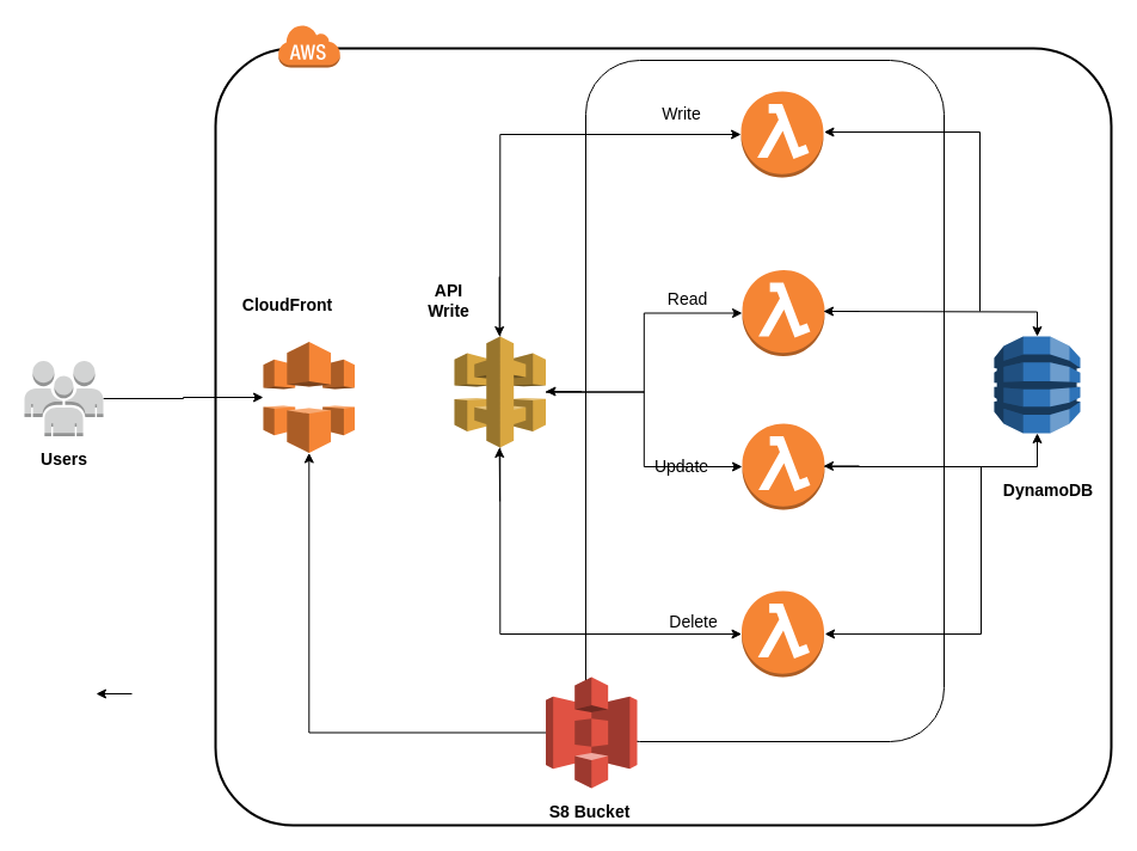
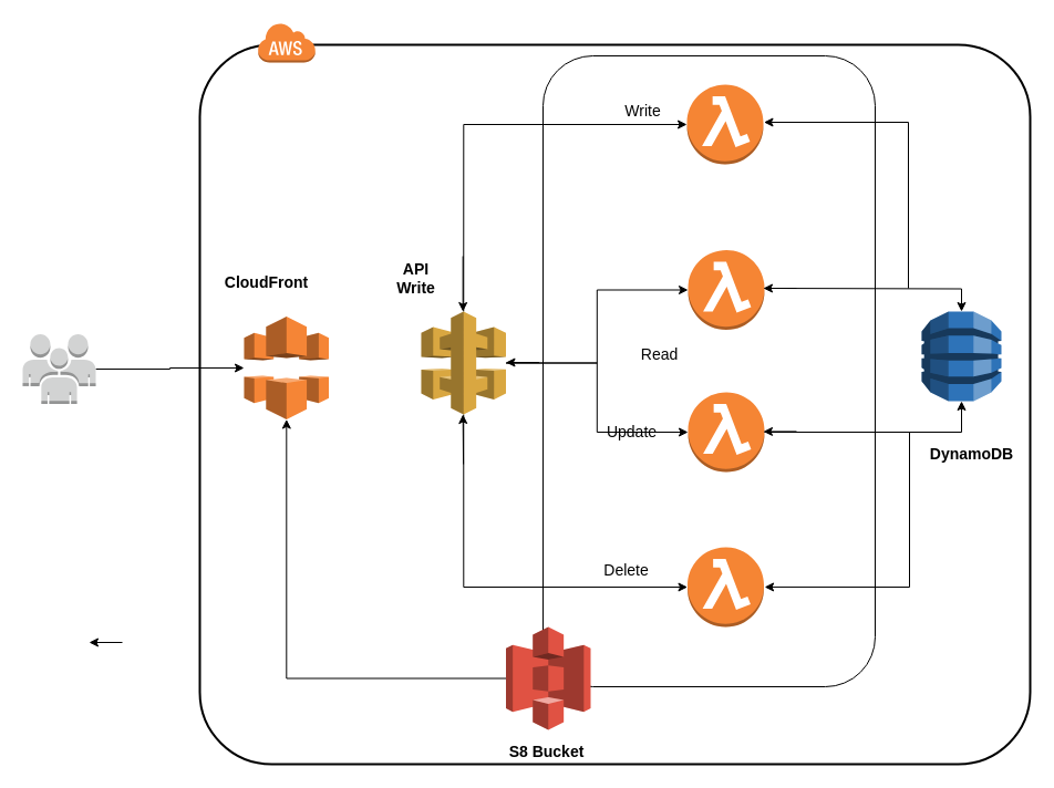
  <mxCell id="0" />
  <mxCell id="1" parent="0" />
  <mxCell id="2" value="" style="rounded=1;whiteSpace=wrap;html=1;fillColor=none;" vertex="1" parent="1"><mxGeometry x="490" y="50" width="300" height="570" as="geometry" /></mxCell>
  <mxCell id="3" value="" style="rounded=1;arcSize=10;dashed=0;fillColor=none;gradientColor=none;strokeWidth=2;" parent="1" vertex="1"><mxGeometry x="180" y="40" width="750" height="650" as="geometry" /></mxCell>
  <mxCell id="4" value="" style="dashed=0;html=1;shape=mxgraph.aws3.cloud;fillColor=#F58536;gradientColor=none;dashed=0;" parent="1" vertex="1"><mxGeometry x="232.25" y="20" width="52" height="36" as="geometry" /></mxCell>
  <mxCell id="5" style="edgeStyle=orthogonalEdgeStyle;rounded=0;jumpStyle=none;jumpSize=21;orthogonalLoop=1;jettySize=auto;html=1;endArrow=classic;endFill=1;" edge="1" parent="1" source="6" target="27"><mxGeometry relative="1" as="geometry" /></mxCell>
  <mxCell id="6" value="" style="outlineConnect=0;dashed=0;verticalLabelPosition=bottom;verticalAlign=top;align=center;html=1;shape=mxgraph.aws3.users;fillColor=#D2D3D3;gradientColor=none;" parent="1" vertex="1"><mxGeometry x="20" y="301.5" width="66" height="63" as="geometry" /></mxCell>
  <mxCell id="7" style="edgeStyle=orthogonalEdgeStyle;rounded=0;orthogonalLoop=1;jettySize=auto;html=1;exitX=0.5;exitY=0;exitDx=0;exitDy=0;exitPerimeter=0;entryX=0;entryY=0.5;entryDx=0;entryDy=0;entryPerimeter=0;" parent="1" source="11" target="12" edge="1"><mxGeometry relative="1" as="geometry" /></mxCell>
  <mxCell id="8" style="edgeStyle=orthogonalEdgeStyle;rounded=0;orthogonalLoop=1;jettySize=auto;html=1;exitX=0.5;exitY=1;exitDx=0;exitDy=0;exitPerimeter=0;entryX=0;entryY=0.5;entryDx=0;entryDy=0;entryPerimeter=0;" parent="1" source="11" target="14" edge="1"><mxGeometry relative="1" as="geometry" /></mxCell>
  <mxCell id="9" style="edgeStyle=orthogonalEdgeStyle;rounded=0;orthogonalLoop=1;jettySize=auto;html=1;" edge="1" parent="1" source="11" target="23"><mxGeometry relative="1" as="geometry" /></mxCell>
  <mxCell id="10" style="edgeStyle=orthogonalEdgeStyle;rounded=0;orthogonalLoop=1;jettySize=auto;html=1;" edge="1" parent="1" source="11" target="13"><mxGeometry relative="1" as="geometry" /></mxCell>
  <mxCell id="11" value="" style="outlineConnect=0;dashed=0;verticalLabelPosition=bottom;verticalAlign=top;align=center;html=1;shape=mxgraph.aws3.api_gateway;fillColor=#D9A741;gradientColor=none;" parent="1" vertex="1"><mxGeometry x="380" y="281" width="76.5" height="93" as="geometry" /></mxCell>
  <mxCell id="12" value="" style="outlineConnect=0;dashed=0;verticalLabelPosition=bottom;verticalAlign=top;align=center;html=1;shape=mxgraph.aws3.lambda_function;fillColor=#F58534;gradientColor=none;" parent="1" vertex="1"><mxGeometry x="620" y="76" width="69" height="72" as="geometry" /></mxCell>
  <mxCell id="13" value="" style="outlineConnect=0;dashed=0;verticalLabelPosition=bottom;verticalAlign=top;align=center;html=1;shape=mxgraph.aws3.lambda_function;fillColor=#F58534;gradientColor=none;" parent="1" vertex="1"><mxGeometry x="621" y="354" width="69" height="72" as="geometry" /></mxCell>
  <mxCell id="14" value="" style="outlineConnect=0;dashed=0;verticalLabelPosition=bottom;verticalAlign=top;align=center;html=1;shape=mxgraph.aws3.lambda_function;fillColor=#F58534;gradientColor=none;" parent="1" vertex="1"><mxGeometry x="620.5" y="494" width="69" height="72" as="geometry" /></mxCell>
  <mxCell id="15" style="edgeStyle=orthogonalEdgeStyle;rounded=0;orthogonalLoop=1;jettySize=auto;html=1;endArrow=classic;endFill=1;" edge="1" parent="1" source="16" target="27"><mxGeometry relative="1" as="geometry" /></mxCell>
  <mxCell id="16" value="" style="outlineConnect=0;dashed=0;verticalLabelPosition=bottom;verticalAlign=top;align=center;html=1;shape=mxgraph.aws3.s3;fillColor=#E05243;gradientColor=none;" parent="1" vertex="1"><mxGeometry x="456.5" y="566" width="76.5" height="93" as="geometry" /></mxCell>
  <mxCell id="17" value="&lt;font style=&quot;font-size: 14px&quot;&gt;&lt;b&gt;API&lt;br&gt;Write&lt;/b&gt;&lt;/font&gt;" style="text;html=1;resizable=0;autosize=1;align=center;verticalAlign=middle;points=[];fillColor=none;strokeColor=none;rounded=0;strokeWidth=3;" parent="1" vertex="1"><mxGeometry x="340" y="230.5" width="70" height="40" as="geometry" /></mxCell>
  <mxCell id="18" value="&lt;b&gt;S8 Bucket&lt;/b&gt;" style="text;html=1;resizable=0;autosize=1;align=center;verticalAlign=middle;points=[];fillColor=none;strokeColor=none;rounded=0;fontSize=14;" parent="1" vertex="1"><mxGeometry x="453" y="669" width="80" height="20" as="geometry" /></mxCell>
- <mxCell id="19" value="Delete" style="text;html=1;resizable=0;autosize=1;align=center;verticalAlign=middle;points=[];fillColor=none;strokeColor=none;rounded=0;fontSize=14;" parent="1" vertex="1"><mxGeometry x="550" y="510" width="60" height="20" as="geometry" /></mxCell>
- <mxCell id="20" value="&lt;b&gt;Users&lt;/b&gt;" style="text;html=1;resizable=0;autosize=1;align=center;verticalAlign=middle;points=[];fillColor=none;strokeColor=none;rounded=0;fontSize=14;" parent="1" vertex="1"><mxGeometry x="28" y="374" width="50" height="20" as="geometry" /></mxCell>
+ <mxCell id="19" value="Delete" style="text;html=1;resizable=0;autosize=1;align=center;verticalAlign=middle;points=[];fillColor=none;strokeColor=none;rounded=0;fontSize=14;" parent="1" vertex="1"><mxGeometry x="535" y="505" width="60" height="20" as="geometry" /></mxCell>
  <mxCell id="21" value="" style="outlineConnect=0;dashed=0;verticalLabelPosition=bottom;verticalAlign=top;align=center;html=1;shape=mxgraph.aws3.dynamo_db;fillColor=#2E73B8;gradientColor=none;fontSize=14;strokeWidth=3;" parent="1" vertex="1"><mxGeometry x="832" y="281" width="72" height="81" as="geometry" /></mxCell>
  <mxCell id="22" value="&lt;b&gt;DynamoDB&lt;/b&gt;" style="text;html=1;resizable=0;autosize=1;align=center;verticalAlign=middle;points=[];fillColor=none;strokeColor=none;rounded=0;fontSize=14;" parent="1" vertex="1"><mxGeometry x="832" y="400" width="90" height="20" as="geometry" /></mxCell>
  <mxCell id="23" value="" style="outlineConnect=0;dashed=0;verticalLabelPosition=bottom;verticalAlign=top;align=center;html=1;shape=mxgraph.aws3.lambda_function;fillColor=#F58534;gradientColor=none;" vertex="1" parent="1"><mxGeometry x="621" y="225.5" width="69" height="72" as="geometry" /></mxCell>
- <mxCell id="24" value="Write" style="text;html=1;resizable=0;autosize=1;align=center;verticalAlign=middle;points=[];fillColor=none;strokeColor=none;rounded=0;fontSize=14;" vertex="1" parent="1"><mxGeometry x="545" y="85" width="50" height="20" as="geometry" /></mxCell>
- <mxCell id="25" value="Read" style="text;html=1;resizable=0;autosize=1;align=center;verticalAlign=middle;points=[];fillColor=none;strokeColor=none;rounded=0;fontSize=14;" vertex="1" parent="1"><mxGeometry x="550" y="240" width="50" height="20" as="geometry" /></mxCell>
+ <mxCell id="24" value="Write" style="text;html=1;resizable=0;autosize=1;align=center;verticalAlign=middle;points=[];fillColor=none;strokeColor=none;rounded=0;fontSize=14;" vertex="1" parent="1"><mxGeometry x="555" y="90" width="50" height="20" as="geometry" /></mxCell>
+ <mxCell id="25" value="Read" style="text;html=1;resizable=0;autosize=1;align=center;verticalAlign=middle;points=[];fillColor=none;strokeColor=none;rounded=0;fontSize=14;" vertex="1" parent="1"><mxGeometry x="570" y="310" width="50" height="20" as="geometry" /></mxCell>
  <mxCell id="26" value="Update" style="text;html=1;resizable=0;autosize=1;align=center;verticalAlign=middle;points=[];fillColor=none;strokeColor=none;rounded=0;fontSize=14;" vertex="1" parent="1"><mxGeometry x="540" y="380" width="60" height="20" as="geometry" /></mxCell>
  <mxCell id="27" value="" style="outlineConnect=0;dashed=0;verticalLabelPosition=bottom;verticalAlign=top;align=center;html=1;shape=mxgraph.aws3.cloudfront;fillColor=#F58536;gradientColor=none;" vertex="1" parent="1"><mxGeometry x="220" y="285.5" width="76.5" height="93" as="geometry" /></mxCell>
  <mxCell id="28" style="edgeStyle=orthogonalEdgeStyle;rounded=0;orthogonalLoop=1;jettySize=auto;html=1;entryX=0.5;entryY=0;entryDx=0;entryDy=0;entryPerimeter=0;jumpStyle=none;jumpSize=21;" edge="1" parent="1" target="21"><mxGeometry relative="1" as="geometry"><mxPoint x="690" y="260" as="sourcePoint" /><mxPoint x="844.5" y="332.5" as="targetPoint" /></mxGeometry></mxCell>
  <mxCell id="29" style="edgeStyle=orthogonalEdgeStyle;rounded=0;orthogonalLoop=1;jettySize=auto;html=1;exitX=1;exitY=0.5;exitDx=0;exitDy=0;exitPerimeter=0;" edge="1" parent="1" source="13" target="21"><mxGeometry relative="1" as="geometry"><mxPoint x="680" y="390" as="sourcePoint" /><mxPoint x="867" y="424.5" as="targetPoint" /><Array as="points"><mxPoint x="690" y="390" /><mxPoint x="868" y="390" /></Array></mxGeometry></mxCell>
  <mxCell id="30" value="" style="endArrow=classic;html=1;rounded=0;" edge="1" parent="1"><mxGeometry width="50" height="50" relative="1" as="geometry"><mxPoint x="719" y="389.41" as="sourcePoint" /><mxPoint x="689" y="389.41" as="targetPoint" /></mxGeometry></mxCell>
  <mxCell id="31" value="" style="endArrow=classic;html=1;rounded=0;" edge="1" parent="1"><mxGeometry width="50" height="50" relative="1" as="geometry"><mxPoint x="486.5" y="327" as="sourcePoint" /><mxPoint x="456.5" y="327" as="targetPoint" /></mxGeometry></mxCell>
  <mxCell id="32" value="" style="endArrow=classic;html=1;rounded=0;" edge="1" parent="1"><mxGeometry width="50" height="50" relative="1" as="geometry"><mxPoint x="719" y="260" as="sourcePoint" /><mxPoint x="689" y="260" as="targetPoint" /></mxGeometry></mxCell>
  <mxCell id="33" value="" style="endArrow=classic;html=1;rounded=0;" edge="1" parent="1"><mxGeometry width="50" height="50" relative="1" as="geometry"><mxPoint x="417.66" y="231" as="sourcePoint" /><mxPoint x="417.66" y="281" as="targetPoint" /></mxGeometry></mxCell>
  <mxCell id="34" value="" style="endArrow=classic;html=1;rounded=0;" edge="1" parent="1"><mxGeometry width="50" height="50" relative="1" as="geometry"><mxPoint x="820" y="260" as="sourcePoint" /><mxPoint x="689.5" y="110" as="targetPoint" /><Array as="points"><mxPoint x="820" y="110" /></Array></mxGeometry></mxCell>
  <mxCell id="35" value="" style="endArrow=classic;html=1;rounded=0;entryX=0.667;entryY=0.842;entryDx=0;entryDy=0;entryPerimeter=0;" edge="1" parent="1" target="2"><mxGeometry width="50" height="50" relative="1" as="geometry"><mxPoint x="821" y="390" as="sourcePoint" /><mxPoint x="690" y="575" as="targetPoint" /><Array as="points"><mxPoint x="821" y="530" /></Array></mxGeometry></mxCell>
  <mxCell id="36" value="" style="endArrow=classic;html=1;rounded=0;" edge="1" parent="1"><mxGeometry width="50" height="50" relative="1" as="geometry"><mxPoint x="418.07" y="419" as="sourcePoint" /><mxPoint x="417.66" y="374" as="targetPoint" /></mxGeometry></mxCell>
  <mxCell id="37" value="" style="endArrow=classic;html=1;rounded=0;" edge="1" parent="1"><mxGeometry width="50" height="50" relative="1" as="geometry"><mxPoint x="110" y="580" as="sourcePoint" /><mxPoint x="80" y="580" as="targetPoint" /></mxGeometry></mxCell>
  <mxCell id="38" value="&lt;b&gt;CloudFront&lt;/b&gt;" style="text;html=1;resizable=0;autosize=1;align=center;verticalAlign=middle;points=[];fillColor=none;strokeColor=none;rounded=0;fontSize=14;" vertex="1" parent="1"><mxGeometry x="195" y="245" width="90" height="20" as="geometry" /></mxCell>
